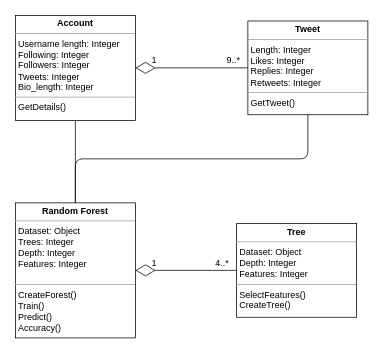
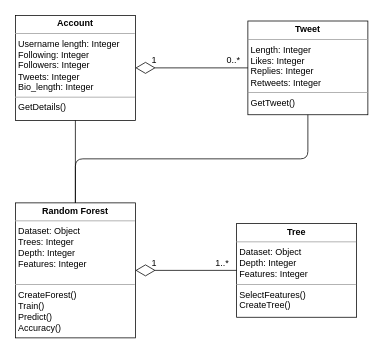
  <mxCell id="0" />
  <mxCell id="1" parent="0" />
  <mxCell id="2" value="&lt;p style=&quot;margin: 0px ; margin-top: 4px ; text-align: center&quot;&gt;&lt;b&gt;Account&lt;/b&gt;&lt;/p&gt;&lt;hr size=&quot;1&quot;&gt;&lt;p style=&quot;margin: 0px ; margin-left: 4px&quot;&gt;Username length: Integer&lt;/p&gt;&lt;p style=&quot;margin: 0px ; margin-left: 4px&quot;&gt;Following: Integer&lt;/p&gt;&lt;p style=&quot;margin: 0px ; margin-left: 4px&quot;&gt;Followers: Integer&lt;/p&gt;&lt;p style=&quot;margin: 0px ; margin-left: 4px&quot;&gt;Tweets: Integer&lt;/p&gt;&lt;p style=&quot;margin: 0px ; margin-left: 4px&quot;&gt;Bio_length: Integer&lt;/p&gt;&lt;hr size=&quot;1&quot;&gt;&lt;p style=&quot;margin: 0px ; margin-left: 4px&quot;&gt;GetDetails()&lt;/p&gt;" style="verticalAlign=top;align=left;overflow=fill;fontSize=12;fontFamily=Helvetica;html=1;" vertex="1" parent="1"><mxGeometry x="20" y="20" width="160" height="140" as="geometry" /></mxCell>
  <mxCell id="3" value="&lt;p style=&quot;margin: 0px ; margin-top: 4px ; text-align: center&quot;&gt;&lt;b&gt;Tweet&lt;/b&gt;&lt;/p&gt;&lt;hr size=&quot;1&quot;&gt;&lt;p style=&quot;margin: 0px ; margin-left: 4px&quot;&gt;Length: Integer&lt;/p&gt;&lt;p style=&quot;margin: 0px ; margin-left: 4px&quot;&gt;Likes: Integer&lt;br&gt;Replies: Integer&lt;/p&gt;&lt;p style=&quot;margin: 0px ; margin-left: 4px&quot;&gt;Retweets: Integer&lt;/p&gt;&lt;hr size=&quot;1&quot;&gt;&lt;p style=&quot;margin: 0px ; margin-left: 4px&quot;&gt;GetTweet()&lt;/p&gt;" style="verticalAlign=top;align=left;overflow=fill;fontSize=12;fontFamily=Helvetica;html=1;" vertex="1" parent="1"><mxGeometry x="330" y="27.5" width="160" height="125" as="geometry" /></mxCell>
  <mxCell id="4" value="" style="endArrow=diamondThin;endFill=0;endSize=24;html=1;entryX=1;entryY=0.5;entryDx=0;entryDy=0;exitX=0;exitY=0.5;exitDx=0;exitDy=0;labelPosition=left;verticalLabelPosition=top;align=right;verticalAlign=bottom;" edge="1" parent="1" source="3" target="2"><mxGeometry width="160" relative="1" as="geometry"><mxPoint x="20" y="160" as="sourcePoint" /><mxPoint x="180" y="160" as="targetPoint" /></mxGeometry></mxCell>
  <mxCell id="5" value="1" style="text;html=1;resizable=0;points=[];autosize=1;align=left;verticalAlign=top;spacingTop=-4;" vertex="1" parent="1"><mxGeometry x="200" y="70" width="20" height="20" as="geometry" /></mxCell>
- <mxCell id="6" value="9..*" style="text;html=1;resizable=0;points=[];autosize=1;align=left;verticalAlign=top;spacingTop=-4;" vertex="1" parent="1"><mxGeometry x="300" y="70" width="30" height="20" as="geometry" /></mxCell>
+ <mxCell id="6" value="0..*" style="text;html=1;resizable=0;points=[];autosize=1;align=left;verticalAlign=top;spacingTop=-4;" vertex="1" parent="1"><mxGeometry x="300" y="70" width="30" height="20" as="geometry" /></mxCell>
  <mxCell id="7" value="&lt;p style=&quot;margin: 0px ; margin-top: 4px ; text-align: center&quot;&gt;&lt;b&gt;Random Forest&lt;/b&gt;&lt;/p&gt;&lt;hr size=&quot;1&quot;&gt;&lt;p style=&quot;margin: 0px ; margin-left: 4px&quot;&gt;Dataset: Object&lt;/p&gt;&lt;p style=&quot;margin: 0px ; margin-left: 4px&quot;&gt;Trees: Integer&lt;/p&gt;&lt;p style=&quot;margin: 0px ; margin-left: 4px&quot;&gt;Depth: Integer&lt;/p&gt;&lt;p style=&quot;margin: 0px ; margin-left: 4px&quot;&gt;Features: Integer&lt;/p&gt;&lt;p style=&quot;margin: 0px ; margin-left: 4px&quot;&gt;&lt;br&gt;&lt;/p&gt;&lt;hr size=&quot;1&quot;&gt;&lt;p style=&quot;margin: 0px ; margin-left: 4px&quot;&gt;CreateForest()&lt;/p&gt;&lt;p style=&quot;margin: 0px ; margin-left: 4px&quot;&gt;Train()&lt;/p&gt;&lt;p style=&quot;margin: 0px ; margin-left: 4px&quot;&gt;Predict()&lt;/p&gt;&lt;p style=&quot;margin: 0px ; margin-left: 4px&quot;&gt;Accuracy()&lt;/p&gt;" style="verticalAlign=top;align=left;overflow=fill;fontSize=12;fontFamily=Helvetica;html=1;" vertex="1" parent="1"><mxGeometry x="20" y="270" width="160" height="180" as="geometry" /></mxCell>
  <mxCell id="8" value="" style="endArrow=none;html=1;edgeStyle=orthogonalEdgeStyle;exitX=0.5;exitY=0;exitDx=0;exitDy=0;entryX=0.5;entryY=1;entryDx=0;entryDy=0;" edge="1" parent="1" source="7" target="2"><mxGeometry relative="1" as="geometry"><mxPoint x="190" y="230" as="sourcePoint" /><mxPoint x="350" y="230" as="targetPoint" /></mxGeometry></mxCell>
  <mxCell id="9" value="&lt;p style=&quot;margin: 0px ; margin-top: 4px ; text-align: center&quot;&gt;&lt;b&gt;Tree&lt;/b&gt;&lt;/p&gt;&lt;hr size=&quot;1&quot;&gt;&lt;p style=&quot;margin: 0px ; margin-left: 4px&quot;&gt;Dataset: Object&lt;/p&gt;&lt;p style=&quot;margin: 0px ; margin-left: 4px&quot;&gt;Depth: Integer&lt;/p&gt;&lt;p style=&quot;margin: 0px ; margin-left: 4px&quot;&gt;Features: Integer&lt;/p&gt;&lt;hr size=&quot;1&quot;&gt;&lt;p style=&quot;margin: 0px ; margin-left: 4px&quot;&gt;SelectFeatures()&lt;/p&gt;&lt;p style=&quot;margin: 0px ; margin-left: 4px&quot;&gt;CreateTree()&lt;/p&gt;" style="verticalAlign=top;align=left;overflow=fill;fontSize=12;fontFamily=Helvetica;html=1;" vertex="1" parent="1"><mxGeometry x="315" y="297.5" width="160" height="125" as="geometry" /></mxCell>
  <mxCell id="10" value="" style="endArrow=diamondThin;endFill=0;endSize=24;html=1;entryX=1;entryY=0.5;entryDx=0;entryDy=0;exitX=0;exitY=0.5;exitDx=0;exitDy=0;" edge="1" parent="1" source="9" target="7"><mxGeometry width="160" relative="1" as="geometry"><mxPoint x="20" y="470" as="sourcePoint" /><mxPoint x="180" y="470" as="targetPoint" /></mxGeometry></mxCell>
  <mxCell id="11" value="1" style="text;html=1;resizable=0;points=[];autosize=1;align=left;verticalAlign=top;spacingTop=-4;" vertex="1" parent="1"><mxGeometry x="200" y="340" width="20" height="20" as="geometry" /></mxCell>
- <mxCell id="12" value="4..*" style="text;html=1;resizable=0;points=[];autosize=1;align=left;verticalAlign=top;spacingTop=-4;" vertex="1" parent="1"><mxGeometry x="285" y="340" width="30" height="20" as="geometry" /></mxCell>
+ <mxCell id="12" value="1..*" style="text;html=1;resizable=0;points=[];autosize=1;align=left;verticalAlign=top;spacingTop=-4;" vertex="1" parent="1"><mxGeometry x="285" y="340" width="30" height="20" as="geometry" /></mxCell>
  <mxCell id="13" value="" style="endArrow=none;html=1;edgeStyle=orthogonalEdgeStyle;entryX=0.5;entryY=1;entryDx=0;entryDy=0;exitX=0.5;exitY=0;exitDx=0;exitDy=0;" edge="1" parent="1" source="7" target="3"><mxGeometry relative="1" as="geometry"><mxPoint x="235" y="220" as="sourcePoint" /><mxPoint x="395" y="220" as="targetPoint" /></mxGeometry></mxCell>
